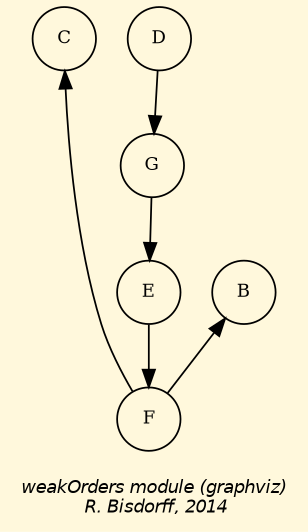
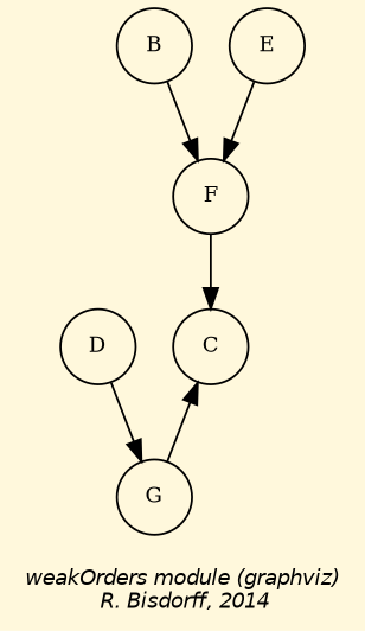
  digraph {
    bgcolor=cornsilk
    fontname="Helvetica-Oblique"
    fontsize=10
    label="\nweakOrders module (graphviz)\n R. Bisdorff, 2014"
    ordering=out
    node [fontsize=10 shape=circle]
    edge [color=black style="setlinewidth(1)"]
    n1 [label=C]
    n2 [label=D]
    n3 [label=G]
    n4 [label=B]
    n5 [label=E]
    n6 [label=F]
    subgraph sub_1 {
      rank=same
      n1
      n2
    }
    subgraph sub_2 {
      rank=same
      n3
    }
    subgraph sub_3 {
      rank=same
      n4
      n5
    }
    subgraph sub_4 {
      rank=same
      n6
    }
    n2 -> n3
-   n3 -> n5
-   n6 -> n4
+   n3 -> n1
+   n4 -> n6
    n5 -> n6
    n6 -> n1
  }
